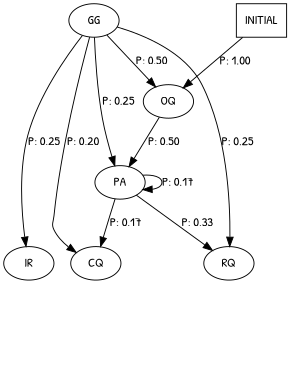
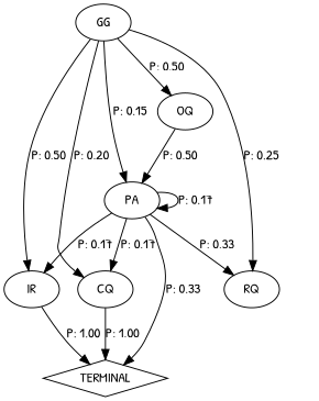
  digraph {
    fontname="Patrick Hand"
    node [fontname="Patrick Hand"]
    edge [fontname="Patrick Hand"]
    n1 [label=CQ]
+   n2 [label=TERMINAL shape=diamond]
    n3 [label=GG]
    n4 [label=IR]
    n5 [label=PA]
    n6 [label=RQ]
    n7 [label=OQ]
-   n8 [label=INITIAL shape=box]
+   n1 -> n2 [label="P: 1.00"]
    n3 -> n1 [label="P: 0.20"]
-   n3 -> n4 [label="P: 0.25"]
-   n3 -> n5 [label="P: 0.25"]
+   n3 -> n4 [label="P: 0.50"]
+   n3 -> n5 [label="P: 0.15"]
    n3 -> n6 [label="P: 0.25"]
    n3 -> n7 [label="P: 0.50"]
+   n4 -> n2 [label="P: 1.00"]
    n5 -> n1 [label="P: 0.17"]
+   n5 -> n2 [label="P: 0.33"]
+   n5 -> n4 [label="P: 0.17"]
    n5 -> n5 [label="P: 0.17"]
    n5 -> n6 [label="P: 0.33"]
    n7 -> n5 [label="P: 0.50"]
-   n8 -> n7 [label="P: 1.00"]
  }
